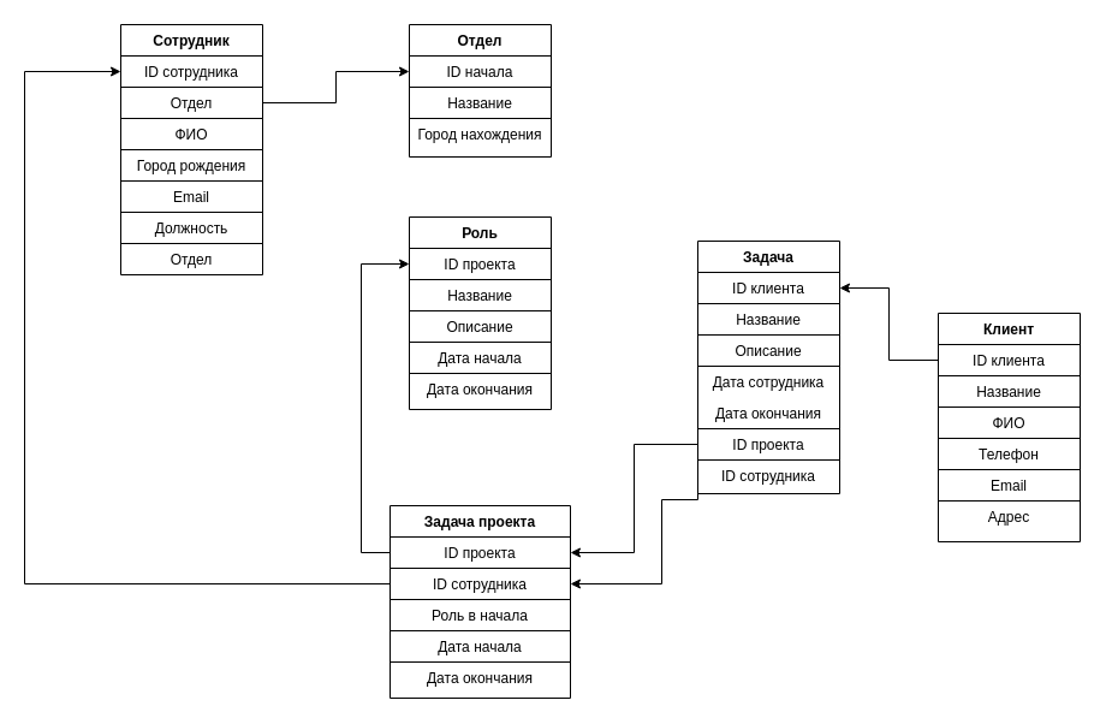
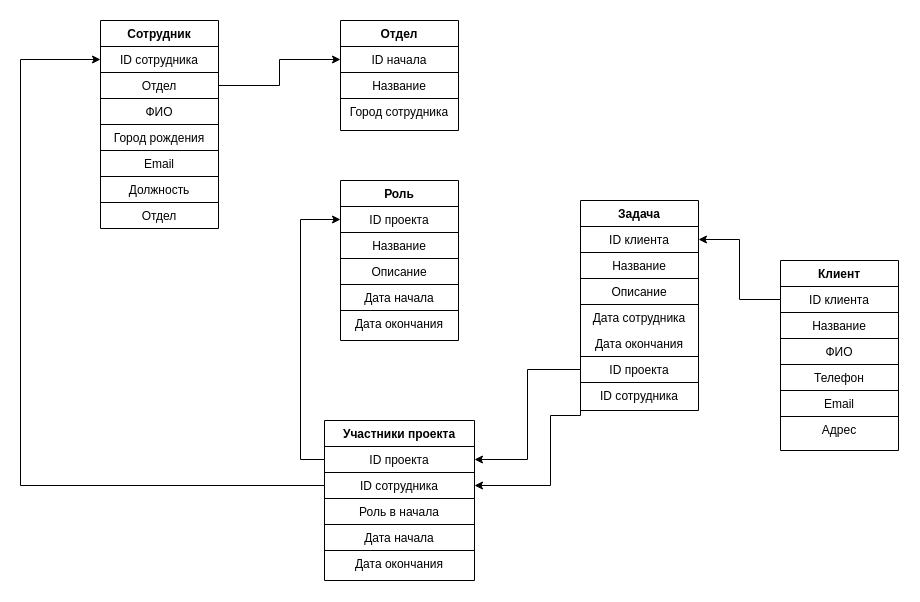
  <mxCell id="0" />
  <mxCell id="1" parent="0" />
  <mxCell id="2" value="Сотрудник" style="swimlane;fontStyle=1;align=center;verticalAlign=top;childLayout=stackLayout;horizontal=1;startSize=26;horizontalStack=0;resizeParent=1;resizeLast=0;collapsible=1;marginBottom=0;rounded=0;shadow=0;strokeWidth=1;strokeColor=default;" vertex="1" parent="1"><mxGeometry x="100" y="20" width="118" height="208" as="geometry"><mxRectangle x="550" y="140" width="160" height="26" as="alternateBounds" /></mxGeometry></mxCell>
  <mxCell id="3" value="ID сотрудника" style="text;align=center;verticalAlign=top;spacingLeft=4;spacingRight=4;overflow=hidden;rotatable=0;points=[[0,0.5],[1,0.5]];portConstraint=eastwest;strokeColor=default;" vertex="1" parent="2"><mxGeometry y="26" width="118" height="26" as="geometry" /></mxCell>
  <mxCell id="4" value="Отдел" style="text;align=center;verticalAlign=top;spacingLeft=4;spacingRight=4;overflow=hidden;rotatable=0;points=[[0,0.5],[1,0.5]];portConstraint=eastwest;strokeColor=default;" vertex="1" parent="2"><mxGeometry y="52" width="118" height="26" as="geometry" /></mxCell>
  <mxCell id="5" value="ФИО" style="text;align=center;verticalAlign=top;spacingLeft=4;spacingRight=4;overflow=hidden;rotatable=0;points=[[0,0.5],[1,0.5]];portConstraint=eastwest;rounded=0;shadow=0;html=0;strokeColor=none;" vertex="1" parent="2"><mxGeometry y="78" width="118" height="26" as="geometry" /></mxCell>
  <mxCell id="6" value="Город рождения" style="text;align=center;verticalAlign=top;spacingLeft=4;spacingRight=4;overflow=hidden;rotatable=0;points=[[0,0.5],[1,0.5]];portConstraint=eastwest;strokeColor=default;" vertex="1" parent="2"><mxGeometry y="104" width="118" height="26" as="geometry" /></mxCell>
  <mxCell id="7" value="Email" style="text;align=center;verticalAlign=top;spacingLeft=4;spacingRight=4;overflow=hidden;rotatable=0;points=[[0,0.5],[1,0.5]];portConstraint=eastwest;rounded=0;shadow=0;html=0;strokeColor=none;" vertex="1" parent="2"><mxGeometry y="130" width="118" height="26" as="geometry" /></mxCell>
  <mxCell id="8" value="Должность" style="text;align=center;verticalAlign=top;spacingLeft=4;spacingRight=4;overflow=hidden;rotatable=0;points=[[0,0.5],[1,0.5]];portConstraint=eastwest;rounded=0;shadow=0;html=0;strokeColor=default;" vertex="1" parent="2"><mxGeometry y="156" width="118" height="26" as="geometry" /></mxCell>
  <mxCell id="9" value="Отдел" style="text;align=center;verticalAlign=top;spacingLeft=4;spacingRight=4;overflow=hidden;rotatable=0;points=[[0,0.5],[1,0.5]];portConstraint=eastwest;rounded=0;shadow=0;html=0;strokeColor=none;" vertex="1" parent="2"><mxGeometry y="182" width="118" height="26" as="geometry" /></mxCell>
  <mxCell id="10" value="Отдел" style="swimlane;fontStyle=1;align=center;verticalAlign=top;childLayout=stackLayout;horizontal=1;startSize=26;horizontalStack=0;resizeParent=1;resizeLast=0;collapsible=1;marginBottom=0;rounded=0;shadow=0;strokeWidth=1;strokeColor=default;" vertex="1" parent="1"><mxGeometry x="340" y="20" width="118" height="110" as="geometry"><mxRectangle x="550" y="140" width="160" height="26" as="alternateBounds" /></mxGeometry></mxCell>
  <mxCell id="11" value="ID начала" style="text;align=center;verticalAlign=top;spacingLeft=4;spacingRight=4;overflow=hidden;rotatable=0;points=[[0,0.5],[1,0.5]];portConstraint=eastwest;strokeColor=default;" vertex="1" parent="10"><mxGeometry y="26" width="118" height="26" as="geometry" /></mxCell>
  <mxCell id="12" value="Название" style="text;align=center;verticalAlign=top;spacingLeft=4;spacingRight=4;overflow=hidden;rotatable=0;points=[[0,0.5],[1,0.5]];portConstraint=eastwest;rounded=0;shadow=0;html=0;strokeColor=default;" vertex="1" parent="10"><mxGeometry y="52" width="118" height="26" as="geometry" /></mxCell>
- <mxCell id="13" value="Город нахождения" style="text;align=center;verticalAlign=top;spacingLeft=4;spacingRight=4;overflow=hidden;rotatable=0;points=[[0,0.5],[1,0.5]];portConstraint=eastwest;rounded=0;shadow=0;html=0;strokeColor=none;" vertex="1" parent="10"><mxGeometry y="78" width="118" height="32" as="geometry" /></mxCell>
+ <mxCell id="13" value="Город сотрудника" style="text;align=center;verticalAlign=top;spacingLeft=4;spacingRight=4;overflow=hidden;rotatable=0;points=[[0,0.5],[1,0.5]];portConstraint=eastwest;rounded=0;shadow=0;html=0;strokeColor=none;" vertex="1" parent="10"><mxGeometry y="78" width="118" height="32" as="geometry" /></mxCell>
  <mxCell id="14" value="Роль" style="swimlane;fontStyle=1;align=center;verticalAlign=top;childLayout=stackLayout;horizontal=1;startSize=26;horizontalStack=0;resizeParent=1;resizeLast=0;collapsible=1;marginBottom=0;rounded=0;shadow=0;strokeWidth=1;strokeColor=default;" vertex="1" parent="1"><mxGeometry x="340" y="180" width="118" height="160" as="geometry"><mxRectangle x="550" y="140" width="160" height="26" as="alternateBounds" /></mxGeometry></mxCell>
  <mxCell id="15" value="ID проекта" style="text;align=center;verticalAlign=top;spacingLeft=4;spacingRight=4;overflow=hidden;rotatable=0;points=[[0,0.5],[1,0.5]];portConstraint=eastwest;strokeColor=default;" vertex="1" parent="14"><mxGeometry y="26" width="118" height="26" as="geometry" /></mxCell>
  <mxCell id="16" value="Название" style="text;align=center;verticalAlign=top;spacingLeft=4;spacingRight=4;overflow=hidden;rotatable=0;points=[[0,0.5],[1,0.5]];portConstraint=eastwest;rounded=0;shadow=0;html=0;strokeColor=none;" vertex="1" parent="14"><mxGeometry y="52" width="118" height="26" as="geometry" /></mxCell>
  <mxCell id="17" value="Описание" style="text;align=center;verticalAlign=top;spacingLeft=4;spacingRight=4;overflow=hidden;rotatable=0;points=[[0,0.5],[1,0.5]];portConstraint=eastwest;rounded=0;shadow=0;html=0;strokeColor=default;" vertex="1" parent="14"><mxGeometry y="78" width="118" height="26" as="geometry" /></mxCell>
  <mxCell id="18" value="Дата начала" style="text;align=center;verticalAlign=top;spacingLeft=4;spacingRight=4;overflow=hidden;rotatable=0;points=[[0,0.5],[1,0.5]];portConstraint=eastwest;rounded=0;shadow=0;html=0;strokeColor=default;" vertex="1" parent="14"><mxGeometry y="104" width="118" height="26" as="geometry" /></mxCell>
  <mxCell id="19" value="Дата окончания" style="text;align=center;verticalAlign=top;spacingLeft=4;spacingRight=4;overflow=hidden;rotatable=0;points=[[0,0.5],[1,0.5]];portConstraint=eastwest;strokeColor=none;" vertex="1" parent="14"><mxGeometry y="130" width="118" height="26" as="geometry" /></mxCell>
- <mxCell id="20" value="Задача проекта" style="swimlane;fontStyle=1;align=center;verticalAlign=top;childLayout=stackLayout;horizontal=1;startSize=26;horizontalStack=0;resizeParent=1;resizeLast=0;collapsible=1;marginBottom=0;rounded=0;shadow=0;strokeWidth=1;strokeColor=default;" vertex="1" parent="1"><mxGeometry x="324" y="420" width="150" height="160" as="geometry"><mxRectangle x="550" y="140" width="160" height="26" as="alternateBounds" /></mxGeometry></mxCell>
+ <mxCell id="20" value="Участники проекта" style="swimlane;fontStyle=1;align=center;verticalAlign=top;childLayout=stackLayout;horizontal=1;startSize=26;horizontalStack=0;resizeParent=1;resizeLast=0;collapsible=1;marginBottom=0;rounded=0;shadow=0;strokeWidth=1;strokeColor=default;" vertex="1" parent="1"><mxGeometry x="324" y="420" width="150" height="160" as="geometry"><mxRectangle x="550" y="140" width="160" height="26" as="alternateBounds" /></mxGeometry></mxCell>
  <mxCell id="21" value="ID проекта" style="text;align=center;verticalAlign=top;spacingLeft=4;spacingRight=4;overflow=hidden;rotatable=0;points=[[0,0.5],[1,0.5]];portConstraint=eastwest;strokeColor=default;" vertex="1" parent="20"><mxGeometry y="26" width="150" height="26" as="geometry" /></mxCell>
  <mxCell id="22" value="ID сотрудника" style="text;align=center;verticalAlign=top;spacingLeft=4;spacingRight=4;overflow=hidden;rotatable=0;points=[[0,0.5],[1,0.5]];portConstraint=eastwest;rounded=0;shadow=0;html=0;strokeColor=none;" vertex="1" parent="20"><mxGeometry y="52" width="150" height="26" as="geometry" /></mxCell>
  <mxCell id="23" value="Роль в начала" style="text;align=center;verticalAlign=top;spacingLeft=4;spacingRight=4;overflow=hidden;rotatable=0;points=[[0,0.5],[1,0.5]];portConstraint=eastwest;rounded=0;shadow=0;html=0;strokeColor=default;" vertex="1" parent="20"><mxGeometry y="78" width="150" height="26" as="geometry" /></mxCell>
  <mxCell id="24" value="Дата начала" style="text;align=center;verticalAlign=top;spacingLeft=4;spacingRight=4;overflow=hidden;rotatable=0;points=[[0,0.5],[1,0.5]];portConstraint=eastwest;strokeColor=default;" vertex="1" parent="20"><mxGeometry y="104" width="150" height="26" as="geometry" /></mxCell>
  <mxCell id="25" value="Дата окончания" style="text;align=center;verticalAlign=top;spacingLeft=4;spacingRight=4;overflow=hidden;rotatable=0;points=[[0,0.5],[1,0.5]];portConstraint=eastwest;rounded=0;shadow=0;html=0;strokeColor=none;" vertex="1" parent="20"><mxGeometry y="130" width="150" height="26" as="geometry" /></mxCell>
  <mxCell id="26" value="Клиент" style="swimlane;fontStyle=1;align=center;verticalAlign=top;childLayout=stackLayout;horizontal=1;startSize=26;horizontalStack=0;resizeParent=1;resizeLast=0;collapsible=1;marginBottom=0;rounded=0;shadow=0;strokeWidth=1;strokeColor=default;" vertex="1" parent="1"><mxGeometry x="780" y="260" width="118" height="190" as="geometry"><mxRectangle x="550" y="140" width="160" height="26" as="alternateBounds" /></mxGeometry></mxCell>
  <mxCell id="27" value="ID клиента" style="text;align=center;verticalAlign=top;spacingLeft=4;spacingRight=4;overflow=hidden;rotatable=0;points=[[0,0.5],[1,0.5]];portConstraint=eastwest;strokeColor=default;" vertex="1" parent="26"><mxGeometry y="26" width="118" height="26" as="geometry" /></mxCell>
  <mxCell id="28" value="Название" style="text;align=center;verticalAlign=top;spacingLeft=4;spacingRight=4;overflow=hidden;rotatable=0;points=[[0,0.5],[1,0.5]];portConstraint=eastwest;rounded=0;shadow=0;html=0;strokeColor=none;" vertex="1" parent="26"><mxGeometry y="52" width="118" height="26" as="geometry" /></mxCell>
  <mxCell id="29" value="ФИО" style="text;align=center;verticalAlign=top;spacingLeft=4;spacingRight=4;overflow=hidden;rotatable=0;points=[[0,0.5],[1,0.5]];portConstraint=eastwest;rounded=0;shadow=0;html=0;strokeColor=default;" vertex="1" parent="26"><mxGeometry y="78" width="118" height="26" as="geometry" /></mxCell>
  <mxCell id="30" value="Телефон" style="text;align=center;verticalAlign=top;spacingLeft=4;spacingRight=4;overflow=hidden;rotatable=0;points=[[0,0.5],[1,0.5]];portConstraint=eastwest;rounded=0;shadow=0;html=0;" vertex="1" parent="26"><mxGeometry y="104" width="118" height="26" as="geometry" /></mxCell>
  <mxCell id="31" value="Email" style="text;align=center;verticalAlign=top;spacingLeft=4;spacingRight=4;overflow=hidden;rotatable=0;points=[[0,0.5],[1,0.5]];portConstraint=eastwest;strokeColor=default;" vertex="1" parent="26"><mxGeometry y="130" width="118" height="26" as="geometry" /></mxCell>
  <mxCell id="32" value="Адрес" style="text;align=center;verticalAlign=top;spacingLeft=4;spacingRight=4;overflow=hidden;rotatable=0;points=[[0,0.5],[1,0.5]];portConstraint=eastwest;rounded=0;shadow=0;html=0;" vertex="1" parent="26"><mxGeometry y="156" width="118" height="26" as="geometry" /></mxCell>
  <mxCell id="33" value="Задача" style="swimlane;fontStyle=1;align=center;verticalAlign=top;childLayout=stackLayout;horizontal=1;startSize=26;horizontalStack=0;resizeParent=1;resizeLast=0;collapsible=1;marginBottom=0;rounded=0;shadow=0;strokeWidth=1;strokeColor=default;" vertex="1" parent="1"><mxGeometry x="580" y="200" width="118" height="210" as="geometry"><mxRectangle x="550" y="140" width="160" height="26" as="alternateBounds" /></mxGeometry></mxCell>
  <mxCell id="34" value="ID клиента" style="text;align=center;verticalAlign=top;spacingLeft=4;spacingRight=4;overflow=hidden;rotatable=0;points=[[0,0.5],[1,0.5]];portConstraint=eastwest;strokeColor=default;" vertex="1" parent="33"><mxGeometry y="26" width="118" height="26" as="geometry" /></mxCell>
  <mxCell id="35" value="Название" style="text;align=center;verticalAlign=top;spacingLeft=4;spacingRight=4;overflow=hidden;rotatable=0;points=[[0,0.5],[1,0.5]];portConstraint=eastwest;rounded=0;shadow=0;html=0;strokeColor=none;" vertex="1" parent="33"><mxGeometry y="52" width="118" height="26" as="geometry" /></mxCell>
  <mxCell id="36" value="Описание" style="text;align=center;verticalAlign=top;spacingLeft=4;spacingRight=4;overflow=hidden;rotatable=0;points=[[0,0.5],[1,0.5]];portConstraint=eastwest;rounded=0;shadow=0;html=0;strokeColor=default;" vertex="1" parent="33"><mxGeometry y="78" width="118" height="26" as="geometry" /></mxCell>
  <mxCell id="37" value="Дата сотрудника" style="text;align=center;verticalAlign=top;spacingLeft=4;spacingRight=4;overflow=hidden;rotatable=0;points=[[0,0.5],[1,0.5]];portConstraint=eastwest;rounded=0;shadow=0;html=0;strokeColor=none;" vertex="1" parent="33"><mxGeometry y="104" width="118" height="26" as="geometry" /></mxCell>
  <mxCell id="38" value="Дата окончания" style="text;align=center;verticalAlign=top;spacingLeft=4;spacingRight=4;overflow=hidden;rotatable=0;points=[[0,0.5],[1,0.5]];portConstraint=eastwest;strokeColor=none;" vertex="1" parent="33"><mxGeometry y="130" width="118" height="26" as="geometry" /></mxCell>
  <mxCell id="39" value="ID проекта" style="text;align=center;verticalAlign=top;spacingLeft=4;spacingRight=4;overflow=hidden;rotatable=0;points=[[0,0.5],[1,0.5]];portConstraint=eastwest;rounded=0;shadow=0;html=0;strokeColor=default;" vertex="1" parent="33"><mxGeometry y="156" width="118" height="26" as="geometry" /></mxCell>
  <mxCell id="40" value="ID сотрудника" style="text;align=center;verticalAlign=top;spacingLeft=4;spacingRight=4;overflow=hidden;rotatable=0;points=[[0,0.5],[1,0.5]];portConstraint=eastwest;rounded=0;shadow=0;html=0;strokeColor=none;" vertex="1" parent="33"><mxGeometry y="182" width="118" height="26" as="geometry" /></mxCell>
  <mxCell id="41" style="edgeStyle=orthogonalEdgeStyle;rounded=0;orthogonalLoop=1;jettySize=auto;html=1;exitX=0;exitY=0.5;exitDx=0;exitDy=0;entryX=0;entryY=0.5;entryDx=0;entryDy=0;" edge="1" parent="1" source="22" target="3"><mxGeometry relative="1" as="geometry"><Array as="points"><mxPoint x="20" y="485" /><mxPoint x="20" y="59" /></Array></mxGeometry></mxCell>
  <mxCell id="42" style="edgeStyle=orthogonalEdgeStyle;rounded=0;orthogonalLoop=1;jettySize=auto;html=1;exitX=0;exitY=0.5;exitDx=0;exitDy=0;entryX=0;entryY=0.5;entryDx=0;entryDy=0;" edge="1" parent="1" source="21" target="15"><mxGeometry relative="1" as="geometry"><Array as="points"><mxPoint x="300" y="459" /><mxPoint x="300" y="219" /></Array></mxGeometry></mxCell>
  <mxCell id="43" style="edgeStyle=orthogonalEdgeStyle;rounded=0;orthogonalLoop=1;jettySize=auto;html=1;exitX=0;exitY=0.5;exitDx=0;exitDy=0;entryX=1;entryY=0.5;entryDx=0;entryDy=0;" edge="1" parent="1" source="39" target="21"><mxGeometry relative="1" as="geometry" /></mxCell>
  <mxCell id="44" style="edgeStyle=orthogonalEdgeStyle;rounded=0;orthogonalLoop=1;jettySize=auto;html=1;exitX=0;exitY=0.5;exitDx=0;exitDy=0;entryX=1;entryY=0.5;entryDx=0;entryDy=0;" edge="1" parent="1" source="40" target="22"><mxGeometry relative="1" as="geometry"><Array as="points"><mxPoint x="550" y="415" /><mxPoint x="550" y="485" /></Array></mxGeometry></mxCell>
  <mxCell id="45" style="edgeStyle=orthogonalEdgeStyle;rounded=0;orthogonalLoop=1;jettySize=auto;html=1;exitX=0;exitY=0.5;exitDx=0;exitDy=0;entryX=1;entryY=0.5;entryDx=0;entryDy=0;" edge="1" parent="1" source="27" target="34"><mxGeometry relative="1" as="geometry" /></mxCell>
  <mxCell id="46" style="edgeStyle=orthogonalEdgeStyle;rounded=0;orthogonalLoop=1;jettySize=auto;html=1;exitX=1;exitY=0.5;exitDx=0;exitDy=0;entryX=0;entryY=0.5;entryDx=0;entryDy=0;" edge="1" parent="1" source="4" target="11"><mxGeometry relative="1" as="geometry" /></mxCell>
